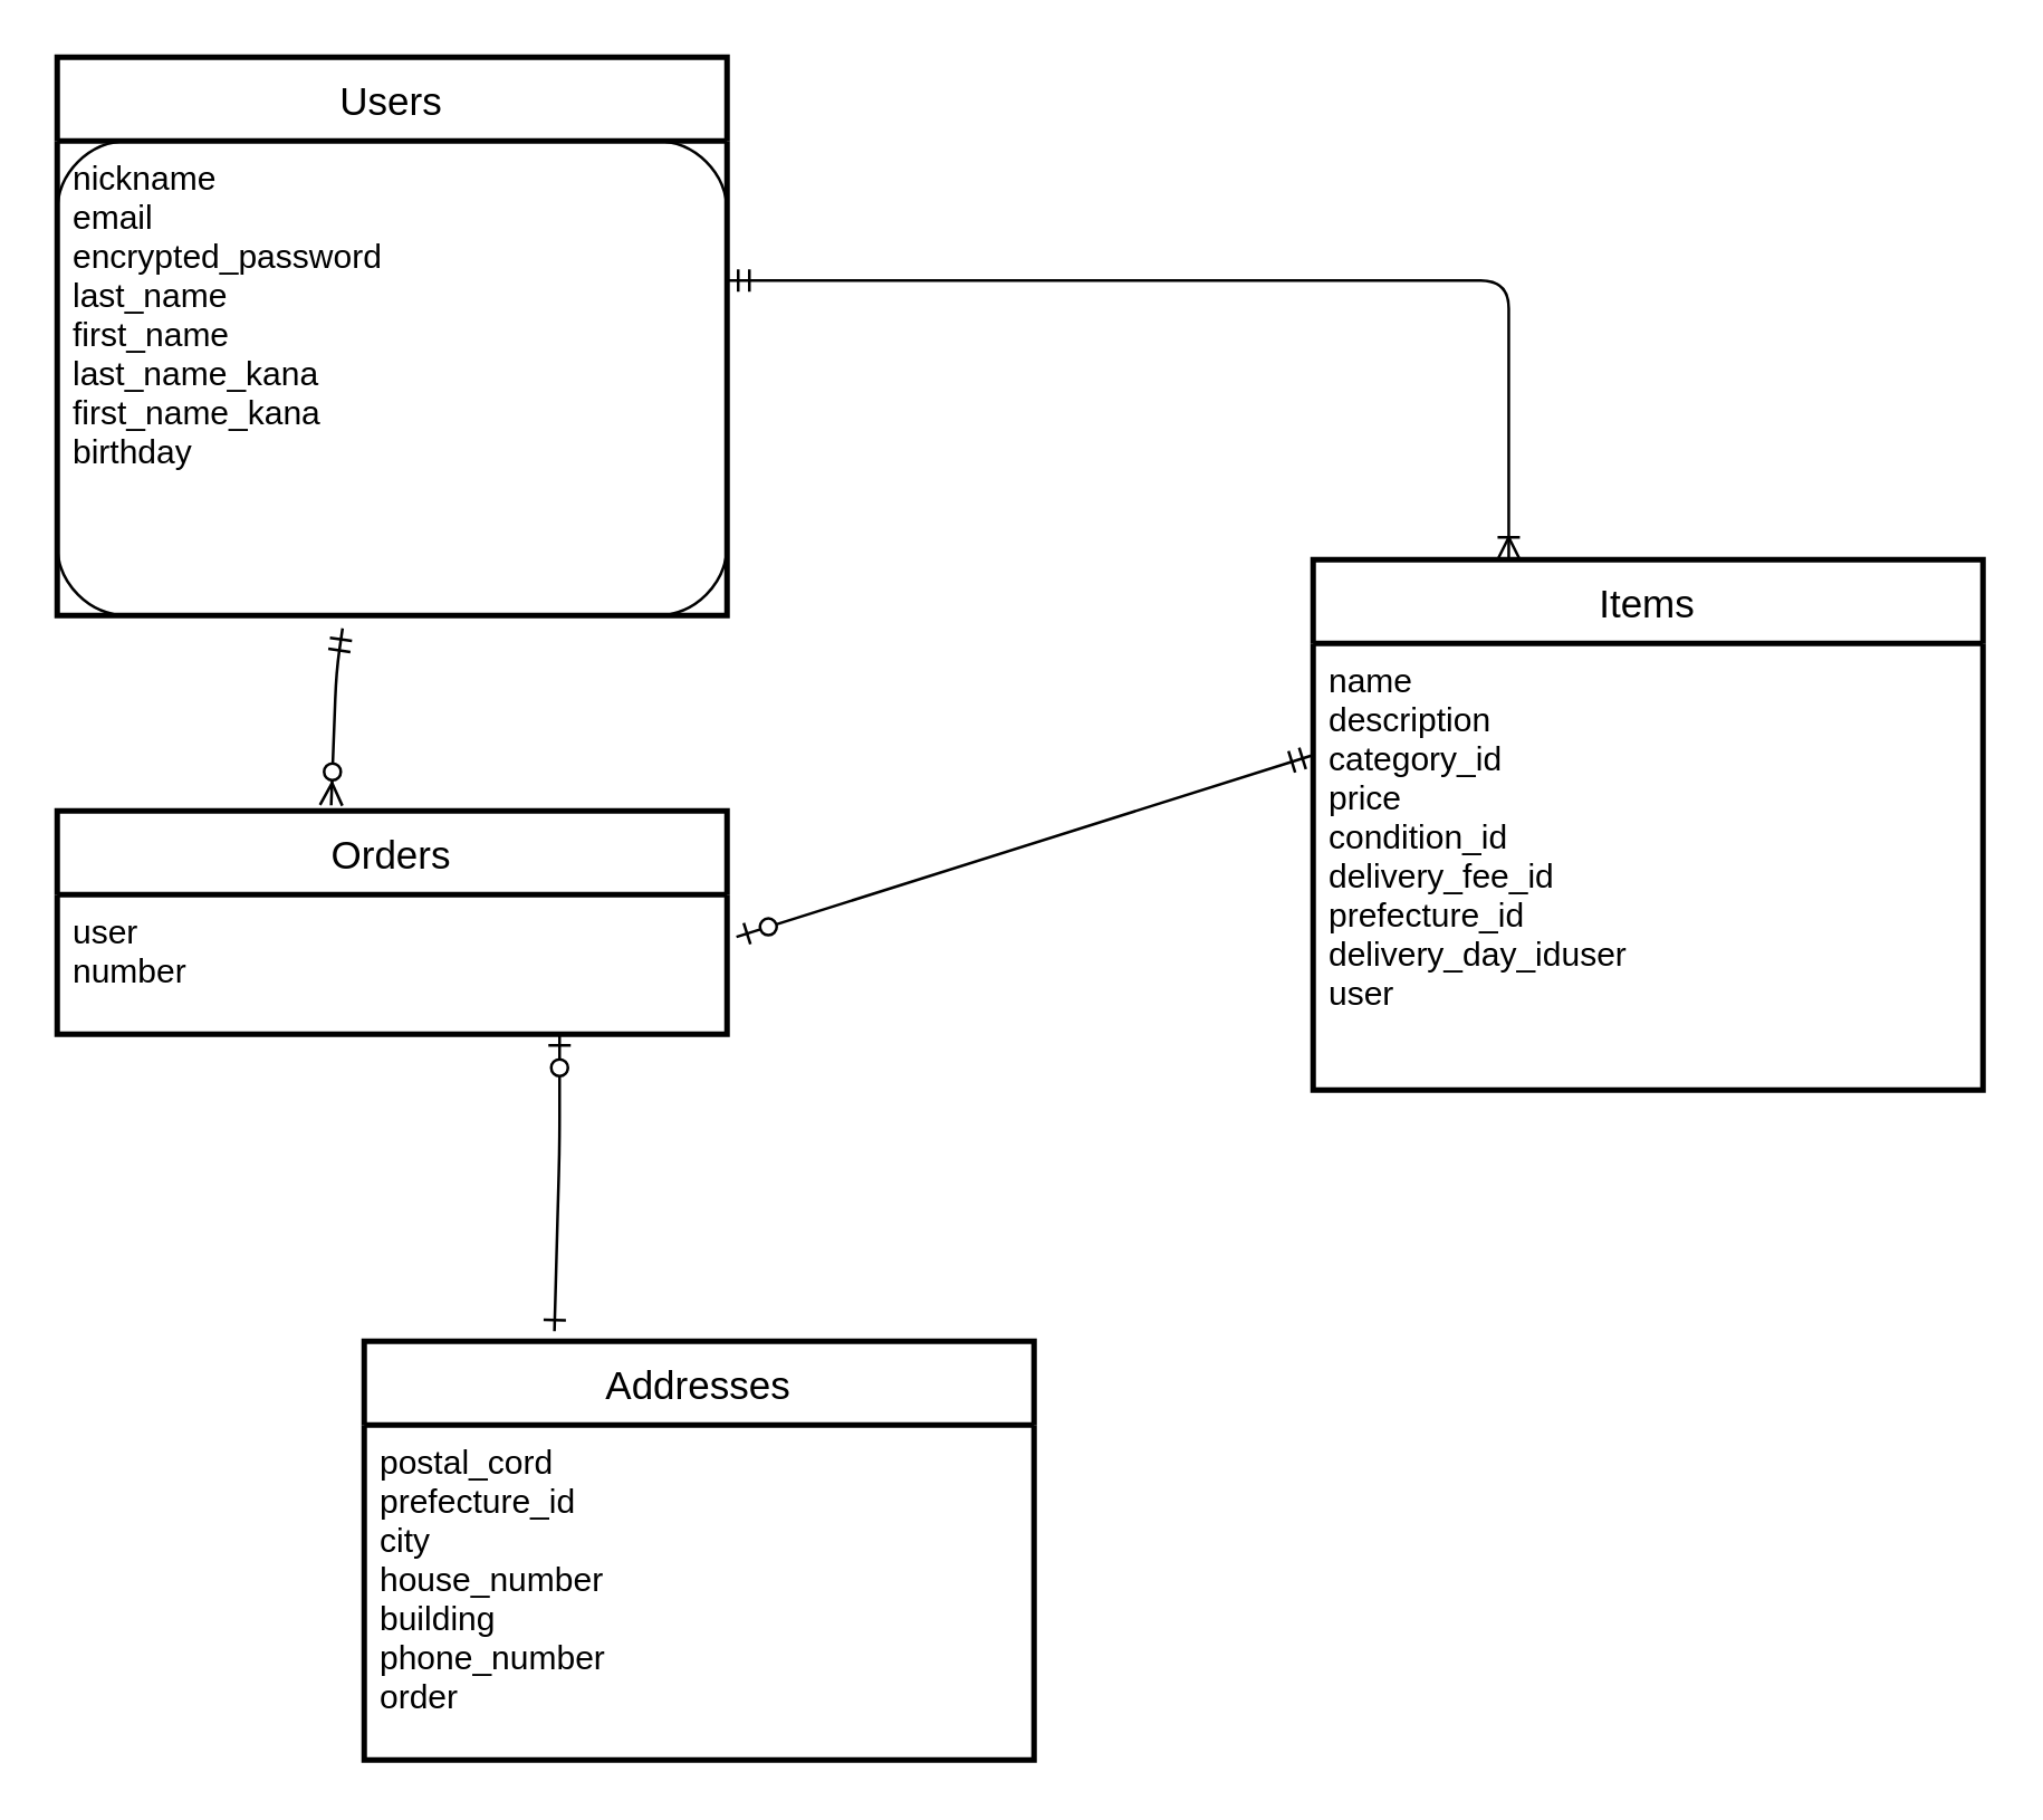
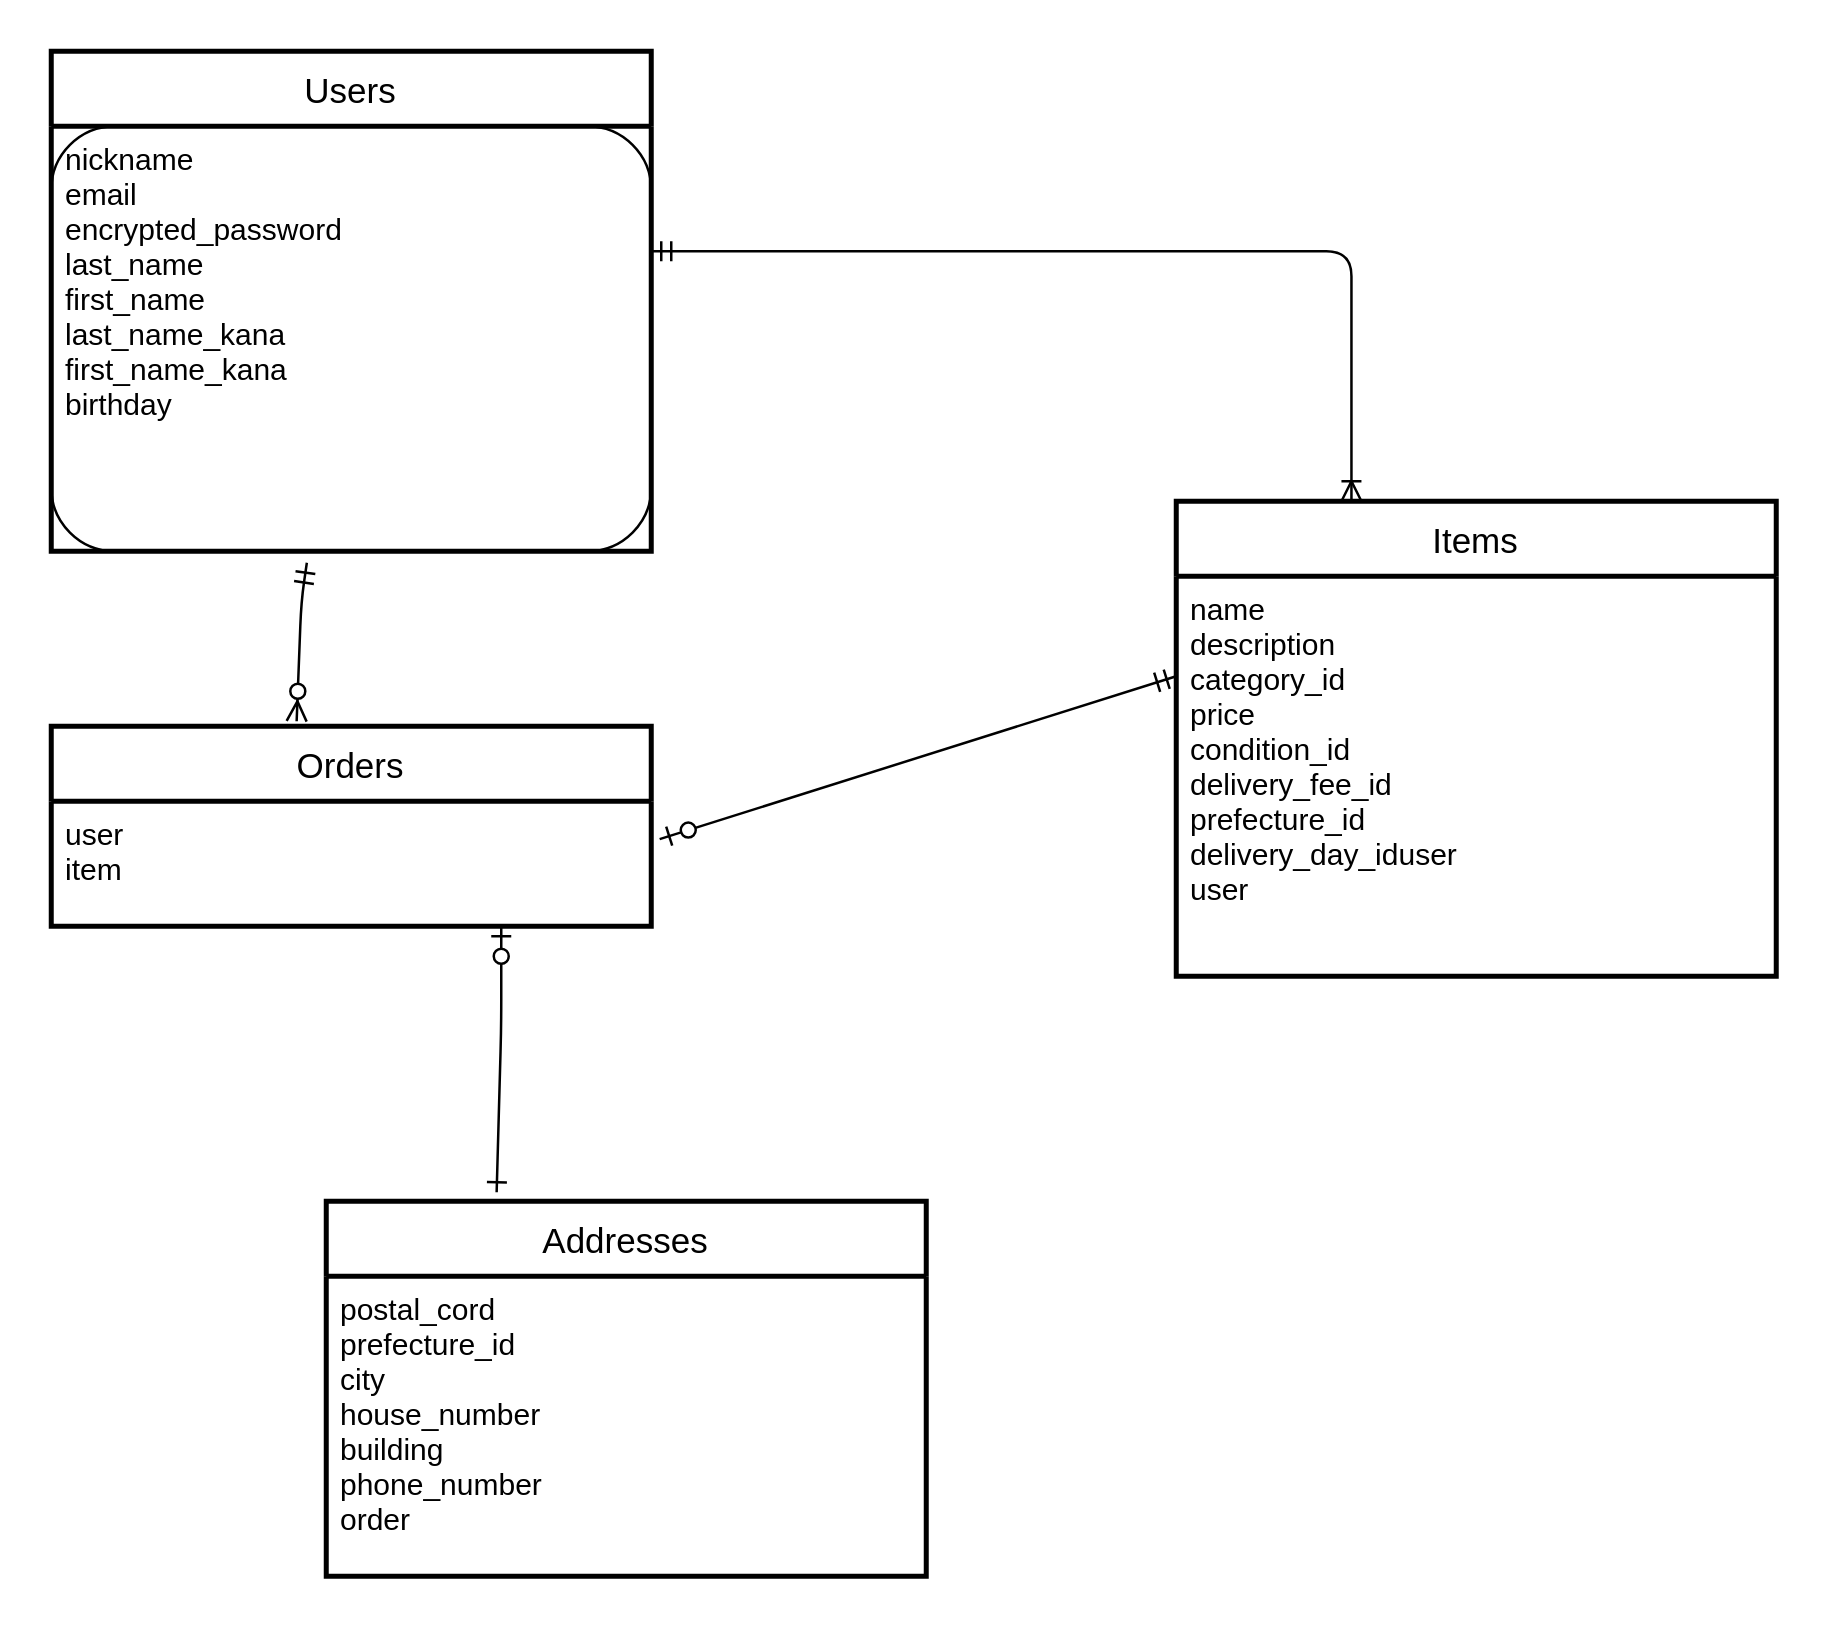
  <mxCell id="0" />
  <mxCell id="1" parent="0" />
  <mxCell id="2" value="Users" style="swimlane;childLayout=stackLayout;horizontal=1;startSize=30;horizontalStack=0;rounded=1;fontSize=14;fontStyle=0;strokeWidth=2;resizeParent=0;resizeLast=1;shadow=0;dashed=0;align=center;arcSize=0;" parent="1" vertex="1"><mxGeometry x="20" y="20" width="240" height="200" as="geometry" /></mxCell>
  <mxCell id="3" value="nickname &#10;email&#10;encrypted_password&#10;last_name&#10;first_name &#10;last_name_kana&#10;first_name_kana&#10;birthday " style="align=left;strokeColor=default;fillColor=none;spacingLeft=4;fontSize=12;verticalAlign=top;resizable=0;rotatable=0;part=1;rounded=1;" parent="2" vertex="1"><mxGeometry y="30" width="240" height="170" as="geometry" /></mxCell>
  <mxCell id="4" value="Addresses" style="swimlane;childLayout=stackLayout;horizontal=1;startSize=30;horizontalStack=0;rounded=1;fontSize=14;fontStyle=0;strokeWidth=2;resizeParent=0;resizeLast=1;shadow=0;dashed=0;align=center;arcSize=0;" parent="1" vertex="1"><mxGeometry x="130" y="480" width="240" height="150" as="geometry" /></mxCell>
  <mxCell id="5" value="postal_cord&#10;prefecture_id&#10;city&#10;house_number&#10;building&#10;phone_number&#10;order" style="align=left;strokeColor=none;fillColor=none;spacingLeft=4;fontSize=12;verticalAlign=top;resizable=0;rotatable=0;part=1;rounded=1;" parent="4" vertex="1"><mxGeometry y="30" width="240" height="120" as="geometry" /></mxCell>
  <mxCell id="6" value="Items" style="swimlane;childLayout=stackLayout;horizontal=1;startSize=30;horizontalStack=0;rounded=1;fontSize=14;fontStyle=0;strokeWidth=2;resizeParent=0;resizeLast=1;shadow=0;dashed=0;align=center;arcSize=0;" parent="1" vertex="1"><mxGeometry x="470" y="200" width="240" height="190" as="geometry" /></mxCell>
  <mxCell id="7" value="name&#10;description&#10;category_id&#10;price&#10;condition_id&#10;delivery_fee_id&#10; prefecture_id&#10;delivery_day_iduser&#10;user" style="align=left;strokeColor=none;fillColor=none;spacingLeft=4;fontSize=12;verticalAlign=top;resizable=0;rotatable=0;part=1;rounded=1;" parent="6" vertex="1"><mxGeometry y="30" width="240" height="160" as="geometry" /></mxCell>
  <mxCell id="8" value="Orders" style="swimlane;childLayout=stackLayout;horizontal=1;startSize=30;horizontalStack=0;rounded=1;fontSize=14;fontStyle=0;strokeWidth=2;resizeParent=0;resizeLast=1;shadow=0;dashed=0;align=center;arcSize=0;" parent="1" vertex="1"><mxGeometry x="20" y="290" width="240" height="80" as="geometry" /></mxCell>
- <mxCell id="9" value="user&#10;number" style="align=left;strokeColor=none;fillColor=none;spacingLeft=4;fontSize=12;verticalAlign=top;resizable=0;rotatable=0;part=1;rounded=1;" parent="8" vertex="1"><mxGeometry y="30" width="240" height="50" as="geometry" /></mxCell>
+ <mxCell id="9" value="user&#10;item" style="align=left;strokeColor=none;fillColor=none;spacingLeft=4;fontSize=12;verticalAlign=top;resizable=0;rotatable=0;part=1;rounded=1;" parent="8" vertex="1"><mxGeometry y="30" width="240" height="50" as="geometry" /></mxCell>
  <mxCell id="10" value="" style="fontSize=12;html=1;endArrow=ERzeroToMany;startArrow=ERmandOne;rounded=1;hachureGap=4;fontFamily=Architects Daughter;fontSource=https%3A%2F%2Ffonts.googleapis.com%2Fcss%3Ffamily%3DArchitects%2BDaughter;elbow=vertical;entryX=0.409;entryY=-0.025;entryDx=0;entryDy=0;entryPerimeter=0;exitX=0.426;exitY=1.027;exitDx=0;exitDy=0;exitPerimeter=0;" parent="1" source="3" target="8" edge="1"><mxGeometry width="100" height="100" relative="1" as="geometry"><mxPoint x="270" y="160" as="sourcePoint" /><mxPoint x="380" y="190" as="targetPoint" /><Array as="points"><mxPoint x="120" y="240" /></Array></mxGeometry></mxCell>
  <mxCell id="11" value="" style="fontSize=12;html=1;endArrow=ERzeroToOne;startArrow=ERone;exitX=0.284;exitY=-0.024;exitDx=0;exitDy=0;exitPerimeter=0;startFill=0;" parent="1" source="4" edge="1"><mxGeometry width="100" height="100" relative="1" as="geometry"><mxPoint x="180" y="460" as="sourcePoint" /><mxPoint x="200" y="370" as="targetPoint" /><Array as="points"><mxPoint x="200" y="410" /></Array></mxGeometry></mxCell>
  <mxCell id="12" value="" style="edgeStyle=elbowEdgeStyle;fontSize=12;html=1;endArrow=ERoneToMany;startArrow=ERmandOne;elbow=vertical;entryX=0.292;entryY=0;entryDx=0;entryDy=0;entryPerimeter=0;" parent="1" target="6" edge="1"><mxGeometry width="100" height="100" relative="1" as="geometry"><mxPoint x="260" y="100" as="sourcePoint" /><mxPoint x="490" y="130" as="targetPoint" /><Array as="points"><mxPoint x="490" y="100" /></Array></mxGeometry></mxCell>
  <mxCell id="13" value="" style="fontSize=12;html=1;endArrow=ERzeroToOne;startArrow=ERmandOne;startFill=0;entryX=1.014;entryY=0.303;entryDx=0;entryDy=0;entryPerimeter=0;" parent="1" target="9" edge="1"><mxGeometry width="100" height="100" relative="1" as="geometry"><mxPoint x="470" y="270" as="sourcePoint" /><mxPoint x="370" y="220" as="targetPoint" /><Array as="points" /></mxGeometry></mxCell>
